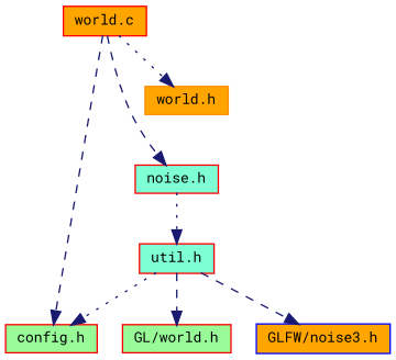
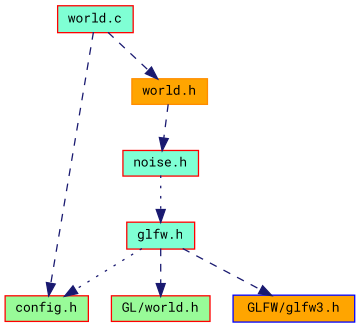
  digraph {
    fontname="Roboto Mono"
    node [color=red fillcolor=aquamarine fontname="Roboto Mono" fontsize=10 shape=record style=filled]
    edge [color=midnightblue fontname="Roboto Mono" fontsize=10 labelfontname=Helvetica labelfontsize=10 style=dashed]
-   n1 [fillcolor=orange fontcolor=black height=0.2 label="world.c" width=0.4]
+   n1 [fontcolor=black height=0.2 label="world.c" width=0.4]
    n2 [fillcolor=palegreen height=0.2 label="config.h" width=0.4]
    n3 [height=0.2 label="noise.h" width=0.4]
    n4 [color=darkorange fillcolor=orange height=0.2 label="world.h" width=0.4]
-   n5 [height=0.2 label="util.h" width=0.4]
+   n5 [height=0.2 label="glfw.h" width=0.4]
    n6 [fillcolor=palegreen height=0.2 label="GL/world.h" width=0.4]
-   n7 [color=blue fillcolor=orange height=0.2 label="GLFW/noise3.h" width=0.4]
+   n7 [color=blue fillcolor=orange height=0.2 label="GLFW/glfw3.h" width=0.4]
    n1 -> n2
-   n1 -> n3
-   n1 -> n4 [style=dotted]
+   n4 -> n3
+   n1 -> n4
    n3 -> n5 [style=dotted]
    n5 -> n2 [style=dotted]
    n5 -> n6
    n5 -> n7
  }
